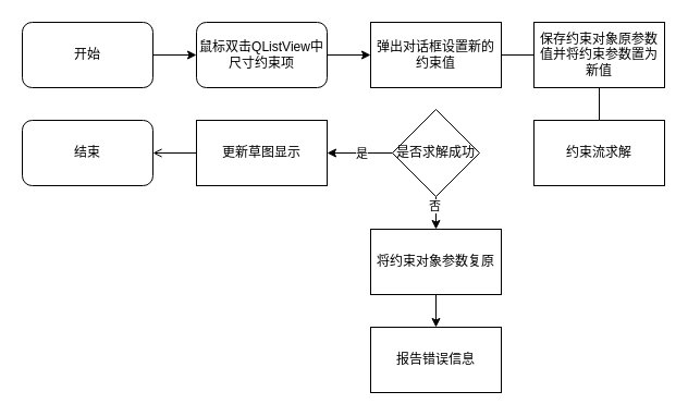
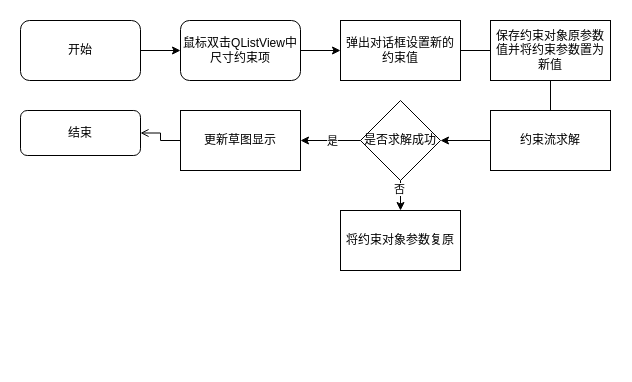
  <mxCell id="0" />
  <mxCell id="1" parent="0" />
  <mxCell id="2" style="edgeStyle=orthogonalEdgeStyle;rounded=0;orthogonalLoop=1;jettySize=auto;html=1;entryX=0;entryY=0.5;entryDx=0;entryDy=0;" edge="1" parent="1" source="3" target="5"><mxGeometry relative="1" as="geometry" /></mxCell>
  <mxCell id="3" value="开始" style="rounded=1;whiteSpace=wrap;html=1;" vertex="1" parent="1"><mxGeometry x="20" y="20" width="120" height="60" as="geometry" /></mxCell>
  <mxCell id="4" style="edgeStyle=orthogonalEdgeStyle;rounded=0;orthogonalLoop=1;jettySize=auto;html=1;entryX=0;entryY=0.5;entryDx=0;entryDy=0;" edge="1" parent="1" source="5" target="7"><mxGeometry relative="1" as="geometry" /></mxCell>
  <mxCell id="5" value="鼠标双击QListView中尺寸约束项" style="whiteSpace=wrap;html=1;rounded=1;" vertex="1" parent="1"><mxGeometry x="180" y="20" width="120" height="60" as="geometry" /></mxCell>
  <mxCell id="6" style="edgeStyle=orthogonalEdgeStyle;rounded=0;orthogonalLoop=1;jettySize=auto;html=1;entryX=0;entryY=0.5;entryDx=0;entryDy=0;endArrow=none;" edge="1" parent="1" source="7" target="18"><mxGeometry relative="1" as="geometry" /></mxCell>
  <mxCell id="7" value="弹出对话框设置新的约束值" style="rounded=0;whiteSpace=wrap;html=1;" vertex="1" parent="1"><mxGeometry x="340" y="20" width="120" height="60" as="geometry" /></mxCell>
+ <mxCell id="8" style="edgeStyle=orthogonalEdgeStyle;rounded=0;orthogonalLoop=1;jettySize=auto;html=1;exitX=0;exitY=0.5;exitDx=0;exitDy=0;entryX=1;entryY=0.5;entryDx=0;entryDy=0;" edge="1" parent="1" source="9" target="14"><mxGeometry relative="1" as="geometry" /></mxCell>
  <mxCell id="9" value="约束流求解" style="rounded=0;whiteSpace=wrap;html=1;" vertex="1" parent="1"><mxGeometry x="490" y="110" width="120" height="60" as="geometry" /></mxCell>
  <mxCell id="10" style="edgeStyle=orthogonalEdgeStyle;rounded=0;orthogonalLoop=1;jettySize=auto;html=1;exitX=0;exitY=0.5;exitDx=0;exitDy=0;entryX=1;entryY=0.5;entryDx=0;entryDy=0;" edge="1" parent="1" source="14" target="16"><mxGeometry relative="1" as="geometry" /></mxCell>
  <mxCell id="11" value="是" style="edgeLabel;html=1;align=center;verticalAlign=middle;resizable=0;points=[];" vertex="1" connectable="0" parent="10"><mxGeometry x="-0.04" relative="1" as="geometry"><mxPoint as="offset" /></mxGeometry></mxCell>
  <mxCell id="12" style="edgeStyle=orthogonalEdgeStyle;rounded=0;orthogonalLoop=1;jettySize=auto;html=1;exitX=0.5;exitY=1;exitDx=0;exitDy=0;" edge="1" parent="1" source="14" target="20"><mxGeometry relative="1" as="geometry" /></mxCell>
  <mxCell id="13" value="否" style="edgeLabel;html=1;align=center;verticalAlign=middle;resizable=0;points=[];" vertex="1" connectable="0" parent="12"><mxGeometry x="-0.664" y="-2" relative="1" as="geometry"><mxPoint as="offset" /></mxGeometry></mxCell>
  <mxCell id="14" value="是否求解成功" style="rhombus;whiteSpace=wrap;html=1;" vertex="1" parent="1"><mxGeometry x="360" y="100" width="80" height="80" as="geometry" /></mxCell>
  <mxCell id="15" style="edgeStyle=orthogonalEdgeStyle;rounded=0;orthogonalLoop=1;jettySize=auto;html=1;endArrow=open;" edge="1" parent="1" source="16" target="22"><mxGeometry relative="1" as="geometry" /></mxCell>
  <mxCell id="16" value="更新草图显示" style="rounded=0;whiteSpace=wrap;html=1;" vertex="1" parent="1"><mxGeometry x="180" y="110" width="120" height="60" as="geometry" /></mxCell>
  <mxCell id="17" style="edgeStyle=orthogonalEdgeStyle;rounded=0;orthogonalLoop=1;jettySize=auto;html=1;endArrow=none;" edge="1" parent="1" source="18" target="9"><mxGeometry relative="1" as="geometry" /></mxCell>
  <mxCell id="18" value="保存约束对象原参数值并将约束参数置为新值" style="rounded=0;whiteSpace=wrap;html=1;" vertex="1" parent="1"><mxGeometry x="490" y="20" width="120" height="60" as="geometry" /></mxCell>
- <mxCell id="19" style="edgeStyle=orthogonalEdgeStyle;rounded=0;orthogonalLoop=1;jettySize=auto;html=1;exitX=0.5;exitY=1;exitDx=0;exitDy=0;entryX=0.5;entryY=0;entryDx=0;entryDy=0;" edge="1" parent="1" source="20" target="21"><mxGeometry relative="1" as="geometry" /></mxCell>
  <mxCell id="20" value="将约束对象参数复原" style="rounded=0;whiteSpace=wrap;html=1;" vertex="1" parent="1"><mxGeometry x="340" y="210" width="120" height="60" as="geometry" /></mxCell>
- <mxCell id="21" value="报告错误信息" style="rounded=0;whiteSpace=wrap;html=1;" vertex="1" parent="1"><mxGeometry x="340" y="300" width="120" height="60" as="geometry" /></mxCell>
- <mxCell id="22" value="结束" style="rounded=1;whiteSpace=wrap;html=1;" vertex="1" parent="1"><mxGeometry x="20" y="110" width="120" height="60" as="geometry" /></mxCell>
+ <mxCell id="22" value="结束" style="rounded=1;whiteSpace=wrap;html=1;" vertex="1" parent="1"><mxGeometry x="20" y="110" width="120" height="45" as="geometry" /></mxCell>
